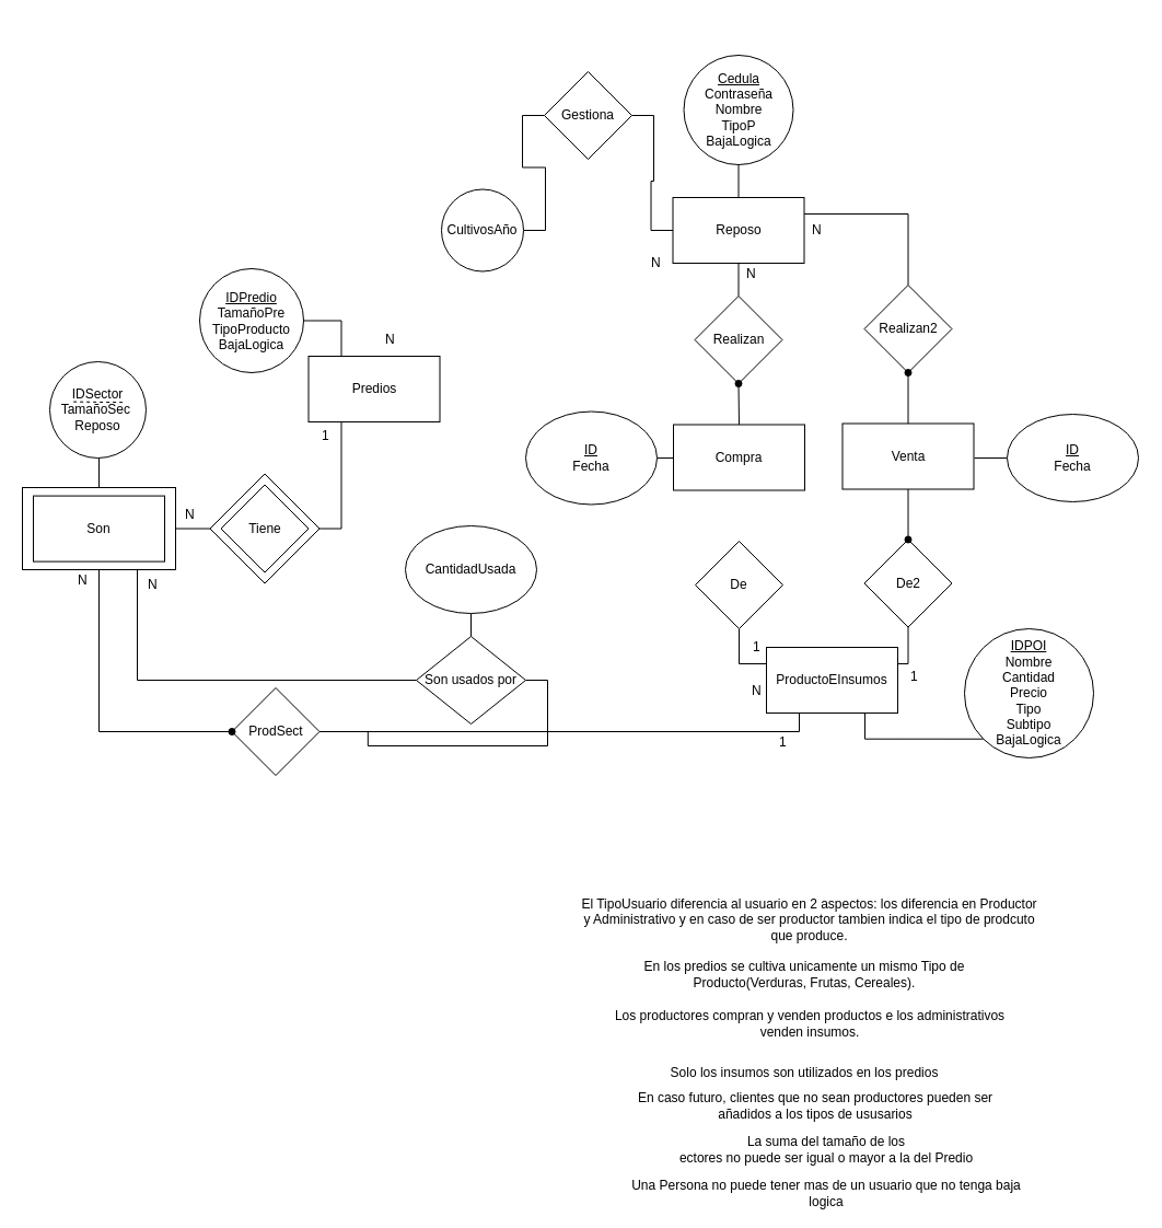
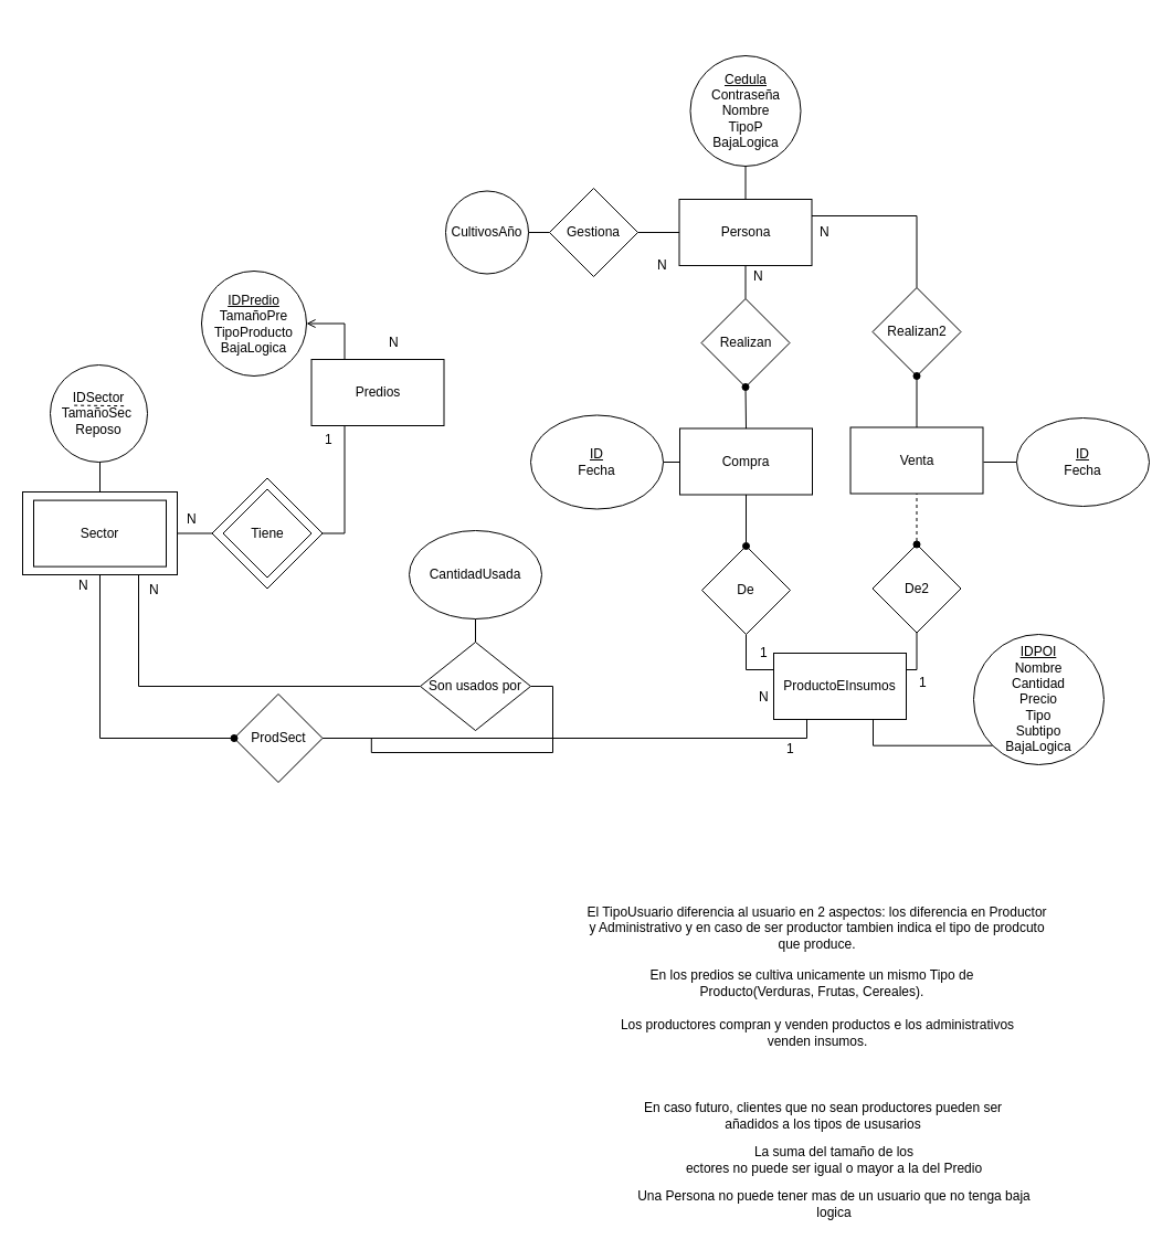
  <mxCell id="0" />
  <mxCell id="1" parent="0" />
  <mxCell id="2" style="edgeStyle=orthogonalEdgeStyle;rounded=0;orthogonalLoop=1;jettySize=auto;html=1;exitX=0.5;exitY=1;exitDx=0;exitDy=0;entryX=0.5;entryY=0;entryDx=0;entryDy=0;endArrow=none;endFill=0;" parent="1" source="5" target="62" edge="1"><mxGeometry relative="1" as="geometry"><mxPoint x="675" y="263" as="targetPoint" /></mxGeometry></mxCell>
  <mxCell id="3" style="edgeStyle=orthogonalEdgeStyle;rounded=0;orthogonalLoop=1;jettySize=auto;html=1;exitX=1;exitY=0.25;exitDx=0;exitDy=0;entryX=0.5;entryY=0;entryDx=0;entryDy=0;endArrow=none;endFill=0;" parent="1" source="5" target="63" edge="1"><mxGeometry relative="1" as="geometry"><mxPoint x="830" y="250" as="targetPoint" /></mxGeometry></mxCell>
  <mxCell id="4" style="edgeStyle=orthogonalEdgeStyle;rounded=0;orthogonalLoop=1;jettySize=auto;html=1;exitX=0.5;exitY=0;exitDx=0;exitDy=0;entryX=0.5;entryY=1;entryDx=0;entryDy=0;startArrow=none;startFill=0;endArrow=none;endFill=0;" parent="1" source="5" target="69" edge="1"><mxGeometry relative="1" as="geometry" /></mxCell>
- <mxCell id="5" value="Reposo" style="rounded=0;whiteSpace=wrap;html=1;" parent="1" vertex="1"><mxGeometry x="614.5" y="180" width="120" height="60" as="geometry" /></mxCell>
- <mxCell id="6" style="edgeStyle=orthogonalEdgeStyle;rounded=0;orthogonalLoop=1;jettySize=auto;html=1;exitX=0.25;exitY=0;exitDx=0;exitDy=0;entryX=1;entryY=0.5;entryDx=0;entryDy=0;endArrow=none;endFill=0;" parent="1" source="7" target="15" edge="1"><mxGeometry relative="1" as="geometry" /></mxCell>
+ <mxCell id="5" value="Persona" style="rounded=0;whiteSpace=wrap;html=1;" parent="1" vertex="1"><mxGeometry x="614.5" y="180" width="120" height="60" as="geometry" /></mxCell>
+ <mxCell id="6" style="edgeStyle=orthogonalEdgeStyle;rounded=0;orthogonalLoop=1;jettySize=auto;html=1;exitX=0.25;exitY=0;exitDx=0;exitDy=0;entryX=1;entryY=0.5;entryDx=0;entryDy=0;endArrow=open;endFill=0;" parent="1" source="7" target="15" edge="1"><mxGeometry relative="1" as="geometry" /></mxCell>
  <mxCell id="7" value="Predios" style="rounded=0;whiteSpace=wrap;html=1;" parent="1" vertex="1"><mxGeometry x="281.5" y="325" width="120" height="60" as="geometry" /></mxCell>
  <mxCell id="8" style="edgeStyle=orthogonalEdgeStyle;rounded=0;orthogonalLoop=1;jettySize=auto;html=1;exitX=0;exitY=1;exitDx=0;exitDy=0;entryX=0.75;entryY=1;entryDx=0;entryDy=0;endArrow=none;endFill=0;" parent="1" source="9" target="25" edge="1"><mxGeometry relative="1" as="geometry" /></mxCell>
  <mxCell id="9" value="&lt;u&gt;IDPOI&lt;/u&gt;&lt;br&gt;Nombre&lt;br&gt;Cantidad&lt;br&gt;Precio&lt;br&gt;Tipo&lt;br&gt;Subtipo&lt;br&gt;BajaLogica" style="ellipse;whiteSpace=wrap;html=1;aspect=fixed;" parent="1" vertex="1"><mxGeometry x="881" y="574" width="118" height="118" as="geometry" /></mxCell>
  <mxCell id="10" value="El TipoUsuario diferencia al usuario en 2 aspectos: los diferencia en Productor y Administrativo y en caso de ser productor tambien indica el tipo de prodcuto que produce." style="text;html=1;strokeColor=none;fillColor=none;align=center;verticalAlign=middle;whiteSpace=wrap;rounded=0;" parent="1" vertex="1"><mxGeometry x="529" y="820" width="421" height="40" as="geometry" /></mxCell>
  <mxCell id="11" style="edgeStyle=orthogonalEdgeStyle;rounded=0;orthogonalLoop=1;jettySize=auto;html=1;exitX=1;exitY=0.5;exitDx=0;exitDy=0;endArrow=none;endFill=0;" parent="1" source="14" target="55" edge="1"><mxGeometry relative="1" as="geometry" /></mxCell>
  <mxCell id="12" style="edgeStyle=orthogonalEdgeStyle;rounded=0;orthogonalLoop=1;jettySize=auto;html=1;exitX=0;exitY=0.5;exitDx=0;exitDy=0;entryX=0.75;entryY=1;entryDx=0;entryDy=0;endArrow=none;endFill=0;" parent="1" source="14" target="39" edge="1"><mxGeometry relative="1" as="geometry" /></mxCell>
  <mxCell id="13" style="edgeStyle=orthogonalEdgeStyle;rounded=0;orthogonalLoop=1;jettySize=auto;html=1;exitX=0.5;exitY=0;exitDx=0;exitDy=0;startArrow=none;startFill=0;endArrow=none;endFill=0;entryX=0.5;entryY=1;entryDx=0;entryDy=0;" parent="1" source="14" target="32" edge="1"><mxGeometry relative="1" as="geometry"><mxPoint x="534.429" y="529.857" as="targetPoint" /></mxGeometry></mxCell>
  <mxCell id="14" value="Son usados por" style="rhombus;whiteSpace=wrap;html=1;" parent="1" vertex="1"><mxGeometry x="380" y="581" width="100" height="80" as="geometry" /></mxCell>
  <mxCell id="15" value="&lt;u&gt;IDPredio&lt;/u&gt;&lt;br&gt;TamañoPre&lt;br&gt;TipoProducto&lt;br&gt;BajaLogica" style="ellipse;whiteSpace=wrap;html=1;aspect=fixed;" parent="1" vertex="1"><mxGeometry x="182" y="245" width="95" height="95" as="geometry" /></mxCell>
  <mxCell id="16" style="edgeStyle=orthogonalEdgeStyle;rounded=0;orthogonalLoop=1;jettySize=auto;html=1;exitX=1;exitY=0.5;exitDx=0;exitDy=0;entryX=0;entryY=0.5;entryDx=0;entryDy=0;endArrow=none;endFill=0;" parent="1" source="17" target="54" edge="1"><mxGeometry relative="1" as="geometry" /></mxCell>
  <mxCell id="17" value="CultivosAño" style="ellipse;whiteSpace=wrap;html=1;aspect=fixed;" parent="1" vertex="1"><mxGeometry x="403" y="172.5" width="75" height="75" as="geometry" /></mxCell>
  <mxCell id="18" value="En los predios se cultiva unicamente un mismo Tipo de Producto(Verduras, Frutas, Cereales)." style="text;html=1;strokeColor=none;fillColor=none;align=center;verticalAlign=middle;whiteSpace=wrap;rounded=0;" parent="1" vertex="1"><mxGeometry x="534.786" y="880" width="400" height="20" as="geometry" /></mxCell>
  <mxCell id="19" style="edgeStyle=orthogonalEdgeStyle;rounded=0;orthogonalLoop=1;jettySize=auto;html=1;exitX=1;exitY=0.5;exitDx=0;exitDy=0;entryX=0;entryY=0.5;entryDx=0;entryDy=0;endArrow=none;endFill=0;" parent="1" source="31" target="66" edge="1"><mxGeometry relative="1" as="geometry"><mxPoint x="610" y="418" as="targetPoint" /></mxGeometry></mxCell>
  <mxCell id="20" value="Los productores compran y venden productos e los administrativos venden insumos." style="text;html=1;strokeColor=none;fillColor=none;align=center;verticalAlign=middle;whiteSpace=wrap;rounded=0;" parent="1" vertex="1"><mxGeometry x="550" y="920" width="380" height="30" as="geometry" /></mxCell>
- <mxCell id="21" value="Solo los insumos son utilizados en los predios" style="text;html=1;strokeColor=none;fillColor=none;align=center;verticalAlign=middle;whiteSpace=wrap;rounded=0;" parent="1" vertex="1"><mxGeometry x="549.786" y="970" width="370" height="20" as="geometry" /></mxCell>
  <mxCell id="22" style="edgeStyle=orthogonalEdgeStyle;rounded=0;orthogonalLoop=1;jettySize=auto;html=1;exitX=0;exitY=0.25;exitDx=0;exitDy=0;entryX=0.5;entryY=1;entryDx=0;entryDy=0;endArrow=none;endFill=0;" parent="1" source="25" target="64" edge="1"><mxGeometry relative="1" as="geometry"><mxPoint x="675" y="581" as="targetPoint" /></mxGeometry></mxCell>
  <mxCell id="23" style="edgeStyle=orthogonalEdgeStyle;rounded=0;orthogonalLoop=1;jettySize=auto;html=1;exitX=1;exitY=0.25;exitDx=0;exitDy=0;entryX=0.5;entryY=1;entryDx=0;entryDy=0;endArrow=none;endFill=0;" parent="1" source="25" target="65" edge="1"><mxGeometry relative="1" as="geometry"><mxPoint x="880" y="528" as="targetPoint" /></mxGeometry></mxCell>
  <mxCell id="24" style="edgeStyle=orthogonalEdgeStyle;rounded=0;orthogonalLoop=1;jettySize=auto;html=1;exitX=0.25;exitY=1;exitDx=0;exitDy=0;endArrow=none;endFill=0;entryX=1;entryY=0.5;entryDx=0;entryDy=0;" parent="1" source="25" target="55" edge="1"><mxGeometry relative="1" as="geometry"><Array as="points"><mxPoint x="730" y="668" /></Array></mxGeometry></mxCell>
  <mxCell id="25" value="ProductoEInsumos" style="rounded=0;whiteSpace=wrap;html=1;" parent="1" vertex="1"><mxGeometry x="700" y="591" width="120" height="60" as="geometry" /></mxCell>
  <mxCell id="26" style="edgeStyle=orthogonalEdgeStyle;rounded=0;orthogonalLoop=1;jettySize=auto;html=1;exitX=0.5;exitY=0;exitDx=0;exitDy=0;endArrow=none;endFill=0;" parent="1" edge="1"><mxGeometry relative="1" as="geometry"><mxPoint x="679.5" y="500.333" as="targetPoint" /><mxPoint x="680" y="501" as="sourcePoint" /></mxGeometry></mxCell>
  <mxCell id="27" style="edgeStyle=orthogonalEdgeStyle;rounded=0;orthogonalLoop=1;jettySize=auto;html=1;exitX=0;exitY=0.5;exitDx=0;exitDy=0;endArrow=none;endFill=0;" parent="1" source="29" edge="1"><mxGeometry relative="1" as="geometry"><mxPoint x="890" y="418" as="targetPoint" /></mxGeometry></mxCell>
  <mxCell id="28" value="" style="group" parent="1" vertex="1" connectable="0"><mxGeometry x="920" y="378" width="120" height="80" as="geometry" /></mxCell>
  <mxCell id="29" value="&lt;u&gt;ID&lt;/u&gt;&lt;br&gt;Fecha" style="ellipse;whiteSpace=wrap;html=1;" parent="28" vertex="1"><mxGeometry width="120" height="80" as="geometry" /></mxCell>
  <mxCell id="30" value="" style="group" parent="1" vertex="1" connectable="0"><mxGeometry x="480" y="375.5" width="120" height="85" as="geometry" /></mxCell>
  <mxCell id="31" value="&lt;u&gt;ID&lt;/u&gt;&lt;br&gt;Fecha" style="ellipse;whiteSpace=wrap;html=1;" parent="30" vertex="1"><mxGeometry width="120" height="85" as="geometry" /></mxCell>
  <mxCell id="32" value="CantidadUsada" style="ellipse;whiteSpace=wrap;html=1;" parent="1" vertex="1"><mxGeometry x="370" y="480" width="120" height="80" as="geometry" /></mxCell>
  <mxCell id="33" value="N" style="text;html=1;resizable=0;points=[];autosize=1;align=left;verticalAlign=top;spacingTop=-4;" parent="1" vertex="1"><mxGeometry x="133" y="524" width="20" height="20" as="geometry" /></mxCell>
  <mxCell id="34" value="N" style="text;html=1;resizable=0;points=[];autosize=1;align=left;verticalAlign=top;spacingTop=-4;" parent="1" vertex="1"><mxGeometry x="684.5" y="621" width="20" height="20" as="geometry" /></mxCell>
  <mxCell id="35" value="N" style="text;html=1;resizable=0;points=[];autosize=1;align=left;verticalAlign=top;spacingTop=-4;" parent="1" vertex="1"><mxGeometry x="350" y="300" width="20" height="20" as="geometry" /></mxCell>
  <mxCell id="36" value="N" style="text;html=1;resizable=0;points=[];autosize=1;align=left;verticalAlign=top;spacingTop=-4;" parent="1" vertex="1"><mxGeometry x="592.5" y="230" width="20" height="20" as="geometry" /></mxCell>
  <mxCell id="37" style="edgeStyle=orthogonalEdgeStyle;rounded=0;orthogonalLoop=1;jettySize=auto;html=1;exitX=0;exitY=0.5;exitDx=0;exitDy=0;entryX=1;entryY=0.5;entryDx=0;entryDy=0;endArrow=none;endFill=0;" parent="1" source="42" target="39" edge="1"><mxGeometry relative="1" as="geometry" /></mxCell>
  <mxCell id="38" value="" style="group" parent="1" vertex="1" connectable="0"><mxGeometry x="20" y="445" width="140" height="75" as="geometry" /></mxCell>
  <mxCell id="39" value="" style="rounded=0;whiteSpace=wrap;html=1;" parent="38" vertex="1"><mxGeometry width="140" height="75" as="geometry" /></mxCell>
- <mxCell id="40" value="Son" style="rounded=0;whiteSpace=wrap;html=1;" parent="38" vertex="1"><mxGeometry x="10" y="7.6" width="120" height="60" as="geometry" /></mxCell>
+ <mxCell id="40" value="Sector" style="rounded=0;whiteSpace=wrap;html=1;" parent="38" vertex="1"><mxGeometry x="10" y="7.6" width="120" height="60" as="geometry" /></mxCell>
  <mxCell id="41" value="" style="group" parent="1" vertex="1" connectable="0"><mxGeometry x="191.5" y="432.5" width="100" height="100" as="geometry" /></mxCell>
  <mxCell id="42" value="" style="rhombus;whiteSpace=wrap;html=1;" parent="41" vertex="1"><mxGeometry width="100" height="100" as="geometry" /></mxCell>
  <mxCell id="43" value="Tiene" style="rhombus;whiteSpace=wrap;html=1;" parent="41" vertex="1"><mxGeometry x="10" y="10" width="80" height="80" as="geometry" /></mxCell>
  <mxCell id="44" style="edgeStyle=orthogonalEdgeStyle;rounded=0;orthogonalLoop=1;jettySize=auto;html=1;exitX=0.5;exitY=1;exitDx=0;exitDy=0;entryX=0.5;entryY=0;entryDx=0;entryDy=0;endArrow=none;endFill=0;" parent="1" source="59" target="39" edge="1"><mxGeometry relative="1" as="geometry" /></mxCell>
  <mxCell id="45" value="1" style="text;html=1;resizable=0;points=[];autosize=1;align=left;verticalAlign=top;spacingTop=-4;" parent="1" vertex="1"><mxGeometry x="291.5" y="387.5" width="20" height="20" as="geometry" /></mxCell>
  <mxCell id="46" value="N" style="text;html=1;resizable=0;points=[];autosize=1;align=left;verticalAlign=top;spacingTop=-4;" parent="1" vertex="1"><mxGeometry x="167" y="460" width="20" height="20" as="geometry" /></mxCell>
  <mxCell id="47" value="En caso futuro, clientes que no sean productores pueden ser añadidos a los tipos de ususarios" style="text;html=1;strokeColor=none;fillColor=none;align=center;verticalAlign=middle;whiteSpace=wrap;rounded=0;" parent="1" vertex="1"><mxGeometry x="559.786" y="1000" width="370" height="20" as="geometry" /></mxCell>
  <mxCell id="48" value="La suma del tamaño de los &lt;br&gt;ectores no puede ser igual o mayor a la del Predio" style="text;html=1;strokeColor=none;fillColor=none;align=center;verticalAlign=middle;whiteSpace=wrap;rounded=0;" parent="1" vertex="1"><mxGeometry x="569.786" y="1040" width="370" height="20" as="geometry" /></mxCell>
  <mxCell id="49" value="1" style="text;html=1;resizable=0;points=[];autosize=1;align=left;verticalAlign=top;spacingTop=-4;" parent="1" vertex="1"><mxGeometry x="685.5" y="581" width="20" height="20" as="geometry" /></mxCell>
  <mxCell id="50" value="1" style="text;html=1;resizable=0;points=[];autosize=1;align=left;verticalAlign=top;spacingTop=-4;" parent="1" vertex="1"><mxGeometry x="829.5" y="608" width="20" height="20" as="geometry" /></mxCell>
  <mxCell id="51" value="N" style="text;html=1;resizable=0;points=[];autosize=1;align=left;verticalAlign=top;spacingTop=-4;" parent="1" vertex="1"><mxGeometry x="680" y="240" width="20" height="20" as="geometry" /></mxCell>
  <mxCell id="52" value="N" style="text;html=1;resizable=0;points=[];autosize=1;align=left;verticalAlign=top;spacingTop=-4;" parent="1" vertex="1"><mxGeometry x="739.5" y="200" width="20" height="20" as="geometry" /></mxCell>
  <mxCell id="53" style="edgeStyle=orthogonalEdgeStyle;rounded=0;orthogonalLoop=1;jettySize=auto;html=1;exitX=1;exitY=0.5;exitDx=0;exitDy=0;entryX=0;entryY=0.5;entryDx=0;entryDy=0;endArrow=none;endFill=0;" parent="1" source="54" target="5" edge="1"><mxGeometry relative="1" as="geometry" /></mxCell>
- <mxCell id="54" value="Gestiona" style="rhombus;whiteSpace=wrap;html=1;" parent="1" vertex="1"><mxGeometry x="497" y="65" width="80" height="80" as="geometry" /></mxCell>
+ <mxCell id="54" value="Gestiona" style="rhombus;whiteSpace=wrap;html=1;" parent="1" vertex="1"><mxGeometry x="497" y="170" width="80" height="80" as="geometry" /></mxCell>
  <mxCell id="55" value="ProdSect" style="rhombus;whiteSpace=wrap;html=1;" parent="1" vertex="1"><mxGeometry x="211.5" y="628" width="80" height="80" as="geometry" /></mxCell>
  <mxCell id="56" value="N" style="text;html=1;resizable=0;points=[];autosize=1;align=left;verticalAlign=top;spacingTop=-4;" parent="1" vertex="1"><mxGeometry x="69" y="520" width="20" height="20" as="geometry" /></mxCell>
  <mxCell id="57" value="1" style="text;html=1;resizable=0;points=[];autosize=1;align=left;verticalAlign=top;spacingTop=-4;" parent="1" vertex="1"><mxGeometry x="710" y="668" width="20" height="20" as="geometry" /></mxCell>
  <mxCell id="58" style="edgeStyle=orthogonalEdgeStyle;rounded=0;orthogonalLoop=1;jettySize=auto;html=1;exitX=0;exitY=0.5;exitDx=0;exitDy=0;entryX=0.5;entryY=1;entryDx=0;entryDy=0;endArrow=none;endFill=0;startArrow=oval;startFill=1;" parent="1" source="55" target="39" edge="1"><mxGeometry relative="1" as="geometry" /></mxCell>
  <mxCell id="59" value="IDSector&lt;br&gt;TamañoSec&amp;nbsp;&lt;br&gt;&lt;span style=&quot;white-space: normal&quot;&gt;Reposo&lt;br&gt;&lt;/span&gt;" style="ellipse;whiteSpace=wrap;html=1;aspect=fixed;" parent="1" vertex="1"><mxGeometry x="45" y="330" width="88" height="88" as="geometry" /></mxCell>
  <mxCell id="60" value="" style="endArrow=none;dashed=1;html=1;" parent="1" edge="1"><mxGeometry width="50" height="50" relative="1" as="geometry"><mxPoint x="66.625" y="366.6" as="sourcePoint" /><mxPoint x="112.188" y="367.15" as="targetPoint" /></mxGeometry></mxCell>
  <mxCell id="61" style="edgeStyle=orthogonalEdgeStyle;rounded=0;orthogonalLoop=1;jettySize=auto;html=1;exitX=1;exitY=0.5;exitDx=0;exitDy=0;entryX=0.25;entryY=1;entryDx=0;entryDy=0;endArrow=none;endFill=0;" parent="1" source="42" target="7" edge="1"><mxGeometry relative="1" as="geometry" /></mxCell>
  <mxCell id="62" value="Realizan" style="rhombus;whiteSpace=wrap;html=1;" parent="1" vertex="1"><mxGeometry x="634.5" y="270" width="80" height="80" as="geometry" /></mxCell>
  <mxCell id="63" value="Realizan2" style="rhombus;whiteSpace=wrap;html=1;" parent="1" vertex="1"><mxGeometry x="789.5" y="260" width="80" height="80" as="geometry" /></mxCell>
  <mxCell id="64" value="De" style="rhombus;whiteSpace=wrap;html=1;" parent="1" vertex="1"><mxGeometry x="635" y="494" width="80" height="80" as="geometry" /></mxCell>
  <mxCell id="65" value="De2" style="rhombus;whiteSpace=wrap;html=1;" parent="1" vertex="1"><mxGeometry x="789.5" y="492.5" width="80" height="80" as="geometry" /></mxCell>
  <mxCell id="66" value="Compra" style="rounded=0;whiteSpace=wrap;html=1;" parent="1" vertex="1"><mxGeometry x="615" y="387.5" width="120" height="60" as="geometry" /></mxCell>
  <mxCell id="67" value="Venta" style="rounded=0;whiteSpace=wrap;html=1;" parent="1" vertex="1"><mxGeometry x="769.5" y="386.5" width="120" height="60" as="geometry" /></mxCell>
  <mxCell id="68" style="edgeStyle=orthogonalEdgeStyle;rounded=0;orthogonalLoop=1;jettySize=auto;html=1;exitX=0;exitY=0.5;exitDx=0;exitDy=0;entryX=1;entryY=0.5;entryDx=0;entryDy=0;endArrow=none;endFill=0;" parent="1" edge="1"><mxGeometry relative="1" as="geometry"><mxPoint x="604.647" y="20.294" as="targetPoint" /></mxGeometry></mxCell>
  <mxCell id="69" value="&lt;u&gt;Cedula&lt;br&gt;&lt;/u&gt;Contraseña&lt;br&gt;Nombre&lt;br&gt;TipoP&lt;br&gt;BajaLogica" style="ellipse;whiteSpace=wrap;html=1;aspect=fixed;" parent="1" vertex="1"><mxGeometry x="624.5" y="50" width="100" height="100" as="geometry" /></mxCell>
  <mxCell id="70" value="Una Persona no puede tener mas de un usuario que no tenga baja logica" style="text;html=1;strokeColor=none;fillColor=none;align=center;verticalAlign=middle;whiteSpace=wrap;rounded=0;" parent="1" vertex="1"><mxGeometry x="569.786" y="1080" width="370" height="20" as="geometry" /></mxCell>
  <mxCell id="71" style="edgeStyle=orthogonalEdgeStyle;rounded=0;orthogonalLoop=1;jettySize=auto;html=1;exitX=0.5;exitY=0;exitDx=0;exitDy=0;entryX=0.5;entryY=1;entryDx=0;entryDy=0;endArrow=oval;endFill=1;startArrow=none;startFill=0;" parent="1" source="66" target="62" edge="1"><mxGeometry relative="1" as="geometry"><mxPoint x="675" y="381" as="sourcePoint" /><mxPoint x="675" y="358" as="targetPoint" /></mxGeometry></mxCell>
  <mxCell id="72" style="edgeStyle=orthogonalEdgeStyle;rounded=0;orthogonalLoop=1;jettySize=auto;html=1;exitX=0.5;exitY=0;exitDx=0;exitDy=0;entryX=0.5;entryY=1;entryDx=0;entryDy=0;startArrow=none;startFill=0;endArrow=oval;endFill=1;" parent="1" source="67" target="63" edge="1"><mxGeometry relative="1" as="geometry"><mxPoint x="830" y="381" as="sourcePoint" /><mxPoint x="830" y="345" as="targetPoint" /></mxGeometry></mxCell>
- <mxCell id="74" style="edgeStyle=orthogonalEdgeStyle;rounded=0;orthogonalLoop=1;jettySize=auto;html=1;exitX=0.5;exitY=0;exitDx=0;exitDy=0;entryX=0.5;entryY=1;entryDx=0;entryDy=0;startArrow=oval;startFill=1;endArrow=none;endFill=0;" parent="1" source="65" target="67" edge="1"><mxGeometry relative="1" as="geometry"><mxPoint x="830" y="480" as="sourcePoint" /><mxPoint x="830" y="456" as="targetPoint" /></mxGeometry></mxCell>
+ <mxCell id="73" style="edgeStyle=orthogonalEdgeStyle;rounded=0;orthogonalLoop=1;jettySize=auto;html=1;exitX=0.5;exitY=1;exitDx=0;exitDy=0;startArrow=none;startFill=0;endArrow=oval;endFill=1;entryX=0.5;entryY=0;entryDx=0;entryDy=0;" parent="1" source="66" target="64" edge="1"><mxGeometry relative="1" as="geometry"><mxPoint x="675" y="456" as="sourcePoint" /><mxPoint x="710" y="490" as="targetPoint" /></mxGeometry></mxCell>
+ <mxCell id="74" style="edgeStyle=orthogonalEdgeStyle;rounded=0;orthogonalLoop=1;jettySize=auto;html=1;exitX=0.5;exitY=0;exitDx=0;exitDy=0;entryX=0.5;entryY=1;entryDx=0;entryDy=0;startArrow=oval;startFill=1;endArrow=none;endFill=0;dashed=1;" parent="1" source="65" target="67" edge="1"><mxGeometry relative="1" as="geometry"><mxPoint x="830" y="480" as="sourcePoint" /><mxPoint x="830" y="456" as="targetPoint" /></mxGeometry></mxCell>
